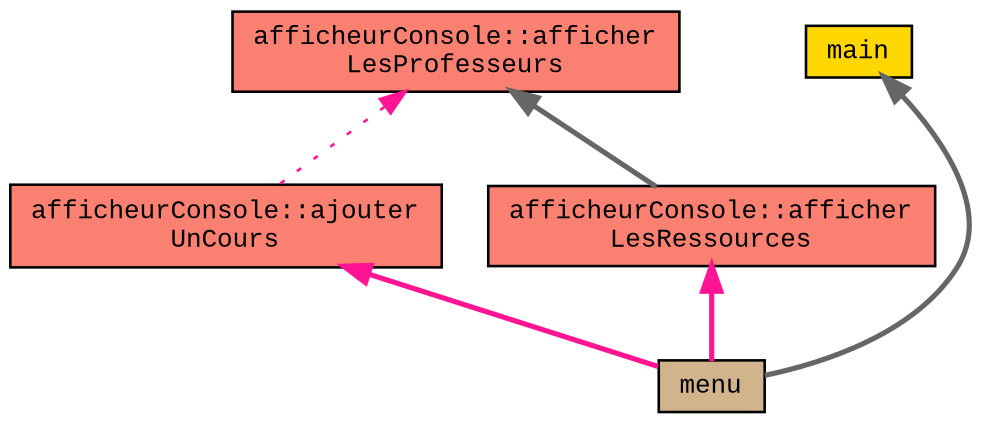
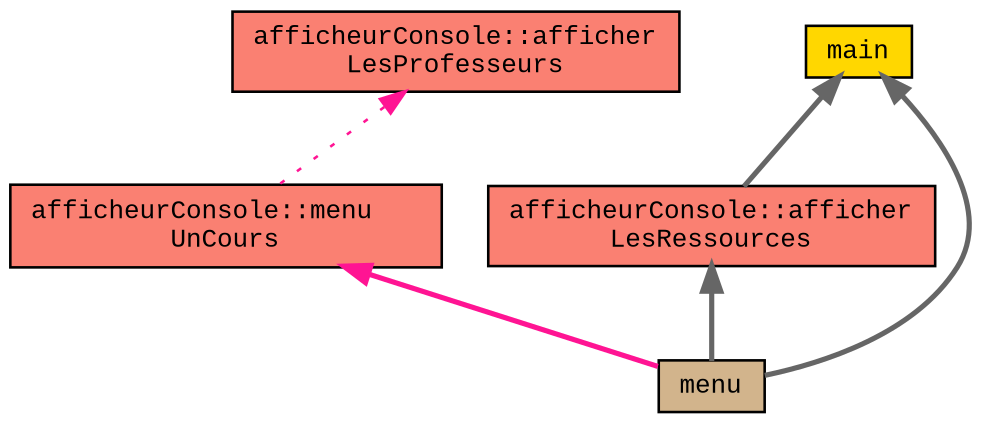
  digraph {
    fontname="Liberation Mono"
    rankdir=TB
    node [color=black fillcolor=salmon fontname="Liberation Mono" fontsize=10 shape=record style=filled]
    edge [color=gray40 dir=back fontname="Liberation Mono" fontsize=10 labelfontname=Helvetica labelfontsize=10 style=bold]
    n1 [fontcolor=black height=0.2 label="afficheurConsole::afficher\lLesProfesseurs" width=0.4]
-   n2 [height=0.2 label="afficheurConsole::ajouter\lUnCours" width=0.4]
+   n2 [height=0.2 label="afficheurConsole::menu\lUnCours" width=0.4]
    n3 [height=0.2 label="afficheurConsole::afficher\lLesRessources" width=0.4]
    n4 [fillcolor=tan height=0.2 label=menu width=0.4]
    n5 [fillcolor=gold height=0.2 label=main width=0.4]
    n1 -> n2 [color=deeppink style=dotted]
-   n1 -> n3
+   n5 -> n3
    n2 -> n4 [color=deeppink]
-   n3 -> n4 [color=deeppink]
+   n3 -> n4
    n5 -> n4
  }
